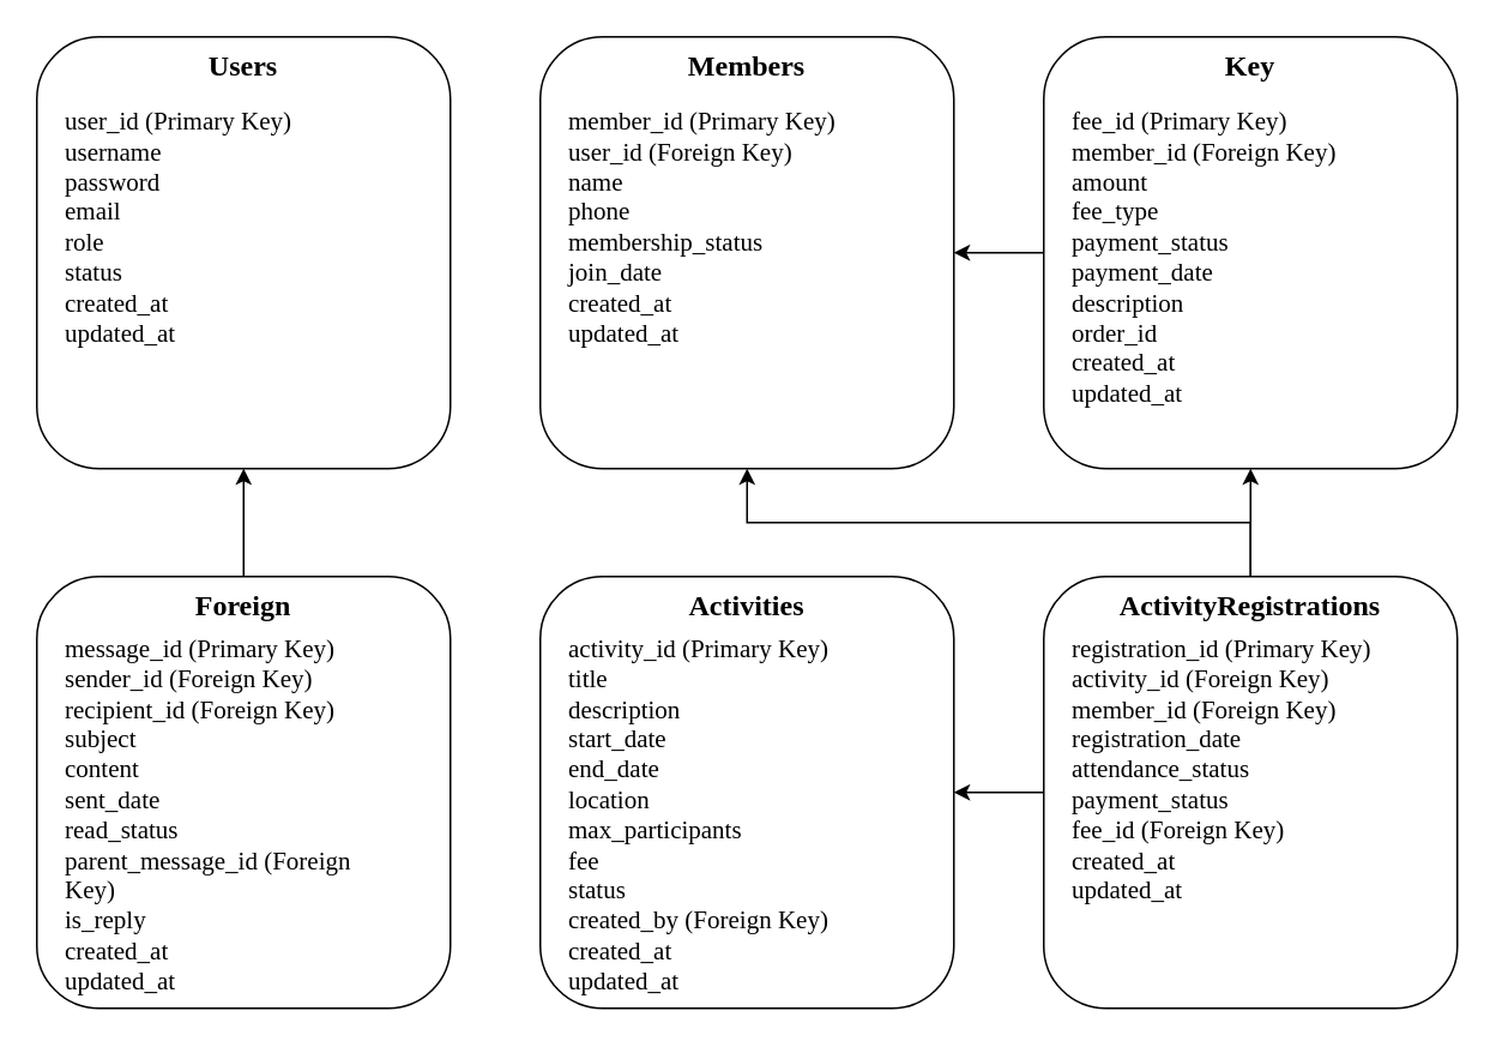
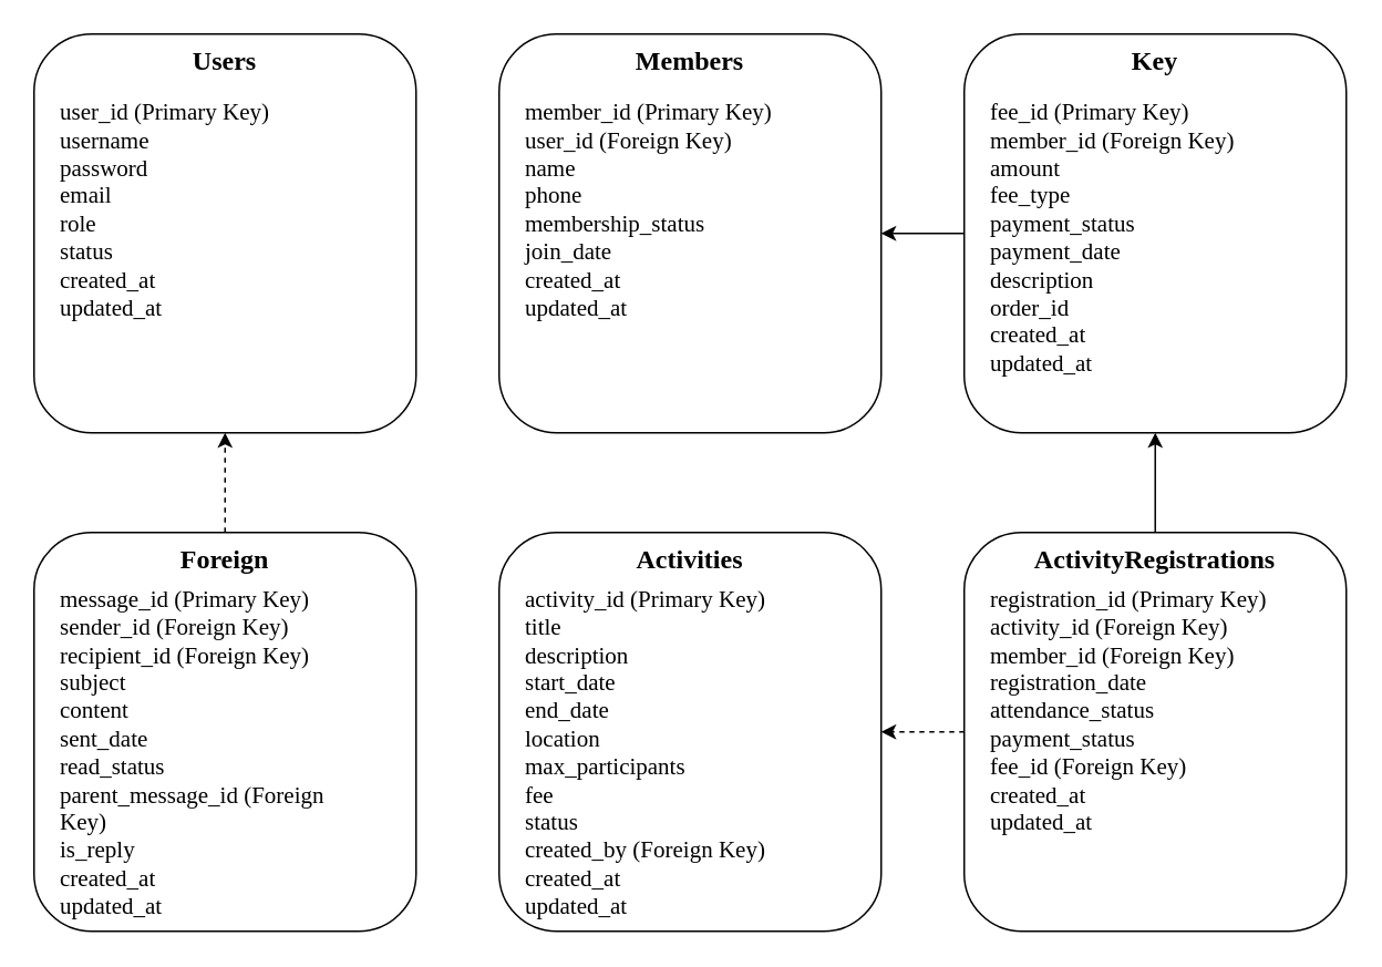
  <mxCell id="0" />
  <mxCell id="1" parent="0" />
  <mxCell id="2" value="Users" style="rounded=1;whiteSpace=wrap;html=1;verticalAlign=top;fontStyle=1;fontSize=16;labelBackgroundColor=none;fontFamily=Verdana;" parent="1" vertex="1"><mxGeometry x="20" y="20" width="230" height="240" as="geometry" /></mxCell>
  <mxCell id="3" value="user_id (Primary Key)&lt;br&gt;username&lt;br&gt;password&lt;br&gt;email&lt;br&gt;role&lt;br&gt;status&lt;br&gt;created_at&lt;br&gt;updated_at" style="text;html=1;fontSize=14;rounded=0;labelBackgroundColor=none;fontFamily=Verdana;" parent="2" vertex="1"><mxGeometry x="14.375" y="32.727" width="215.625" height="185.455" as="geometry" /></mxCell>
  <mxCell id="4" value="Members" style="rounded=1;whiteSpace=wrap;html=1;fontSize=16;verticalAlign=top;fontStyle=1;labelBackgroundColor=none;fontFamily=Verdana;" parent="1" vertex="1"><mxGeometry x="300" y="20" width="230" height="240" as="geometry" /></mxCell>
  <mxCell id="5" value="member_id (Primary Key)&lt;br&gt;user_id (Foreign Key)&lt;br&gt;name&lt;br&gt;phone&lt;br&gt;membership_status&lt;br&gt;join_date&lt;br&gt;created_at&lt;br&gt;updated_at" style="text;html=1;fontSize=14;labelBackgroundColor=none;fontFamily=Verdana;" parent="4" vertex="1"><mxGeometry x="14.375" y="32.727" width="215.625" height="185.455" as="geometry" /></mxCell>
  <mxCell id="6" value="Activities" style="rounded=1;whiteSpace=wrap;html=1;fontSize=16;verticalAlign=top;fontStyle=1;labelBackgroundColor=none;fontFamily=Verdana;" parent="1" vertex="1"><mxGeometry x="300" y="320" width="230" height="240" as="geometry" /></mxCell>
  <mxCell id="7" value="activity_id (Primary Key)&lt;br&gt;title&lt;br&gt;description&lt;br&gt;start_date&lt;br&gt;end_date&lt;br&gt;location&lt;br&gt;max_participants&lt;br&gt;fee&lt;br&gt;status&lt;br&gt;created_by (Foreign Key)&lt;br&gt;created_at&lt;br&gt;updated_at" style="text;html=1;fontSize=14;labelBackgroundColor=none;fontFamily=Verdana;" parent="6" vertex="1"><mxGeometry x="14.375" y="26.364" width="215.625" height="187.276" as="geometry" /></mxCell>
  <mxCell id="8" value="ActivityRegistrations" style="rounded=1;whiteSpace=wrap;html=1;fontSize=16;verticalAlign=top;fontStyle=1;labelBackgroundColor=none;fontFamily=Verdana;" parent="1" vertex="1"><mxGeometry x="580" y="320" width="230" height="240" as="geometry" /></mxCell>
  <mxCell id="9" value="registration_id (Primary Key)&lt;br&gt;activity_id (Foreign Key)&lt;br&gt;member_id (Foreign Key)&lt;br&gt;registration_date&lt;br&gt;attendance_status&lt;br&gt;payment_status&lt;br&gt;fee_id (Foreign Key)&lt;br&gt;created_at&lt;br&gt;updated_at" style="text;html=1;fontSize=14;labelBackgroundColor=none;fontFamily=Verdana;" parent="8" vertex="1"><mxGeometry x="13.855" y="26.364" width="216.145" height="180" as="geometry" /></mxCell>
  <mxCell id="10" value="Key" style="rounded=1;whiteSpace=wrap;html=1;fontSize=16;verticalAlign=top;fontStyle=1;labelBackgroundColor=none;fontFamily=Verdana;" parent="1" vertex="1"><mxGeometry x="580" y="20" width="230" height="240" as="geometry" /></mxCell>
  <mxCell id="11" value="fee_id (Primary Key)&lt;br&gt;member_id (Foreign Key)&lt;br&gt;amount&lt;br&gt;fee_type&lt;br&gt;payment_status&lt;br&gt;payment_date&lt;br&gt;description&lt;br&gt;order_id&lt;br&gt;created_at&lt;br&gt;updated_at" style="text;html=1;fontSize=14;labelBackgroundColor=none;fontFamily=Verdana;" parent="10" vertex="1"><mxGeometry x="14.375" y="32.727" width="215.625" height="185.455" as="geometry" /></mxCell>
  <mxCell id="12" value="Foreign" style="rounded=1;html=1;fontSize=16;verticalAlign=top;fontStyle=1;whiteSpace=wrap;labelBackgroundColor=none;fontFamily=Verdana;" parent="1" vertex="1"><mxGeometry x="20" y="320" width="230" height="240" as="geometry" /></mxCell>
  <mxCell id="13" value="message_id (Primary Key)&lt;br&gt;sender_id (Foreign Key)&lt;br&gt;recipient_id (Foreign Key)&lt;br&gt;subject&lt;br&gt;content&lt;br&gt;sent_date&lt;br&gt;read_status&lt;br&gt;parent_message_id (Foreign&amp;nbsp;&lt;div&gt;Key)&lt;br&gt;is_reply&lt;br&gt;created_at&lt;br&gt;updated_at&lt;/div&gt;" style="text;html=1;fontSize=14;labelBackgroundColor=none;fontFamily=Verdana;" parent="12" vertex="1"><mxGeometry x="14.375" y="26.37" width="204.125" height="198.19" as="geometry" /></mxCell>
- <mxCell id="14" style="edgeStyle=orthogonalEdgeStyle;rounded=0;orthogonalLoop=1;html=1;fontSize=14;labelBackgroundColor=none;fontColor=default;fontFamily=Verdana;" parent="1" source="8" target="6" edge="1"><mxGeometry relative="1" as="geometry" /></mxCell>
+ <mxCell id="14" style="edgeStyle=orthogonalEdgeStyle;rounded=0;orthogonalLoop=1;html=1;fontSize=14;labelBackgroundColor=none;fontColor=default;fontFamily=Verdana;dashed=1;" parent="1" source="8" target="6" edge="1"><mxGeometry relative="1" as="geometry" /></mxCell>
  <mxCell id="15" style="edgeStyle=orthogonalEdgeStyle;rounded=0;orthogonalLoop=1;html=1;fontSize=14;labelBackgroundColor=none;fontColor=default;fontFamily=Verdana;" parent="1" source="8" target="10" edge="1"><mxGeometry relative="1" as="geometry" /></mxCell>
  <mxCell id="16" style="edgeStyle=orthogonalEdgeStyle;rounded=0;orthogonalLoop=1;html=1;fontSize=14;labelBackgroundColor=none;fontColor=default;fontFamily=Verdana;" parent="1" source="10" target="4" edge="1"><mxGeometry relative="1" as="geometry" /></mxCell>
- <mxCell id="17" style="edgeStyle=orthogonalEdgeStyle;rounded=0;orthogonalLoop=1;html=1;fontSize=14;labelBackgroundColor=none;fontColor=default;fontFamily=Verdana;" parent="1" source="12" target="2" edge="1"><mxGeometry relative="1" as="geometry" /></mxCell>
- <mxCell id="18" value="" style="endArrow=classic;html=1;rounded=0;entryX=0.5;entryY=1;entryDx=0;entryDy=0;exitX=0.5;exitY=0;exitDx=0;exitDy=0;labelBackgroundColor=none;fontColor=default;fontFamily=Verdana;" edge="1" parent="1" source="8" target="4"><mxGeometry width="50" height="50" relative="1" as="geometry"><mxPoint x="460" y="350" as="sourcePoint" /><mxPoint x="510" y="300" as="targetPoint" /><Array as="points"><mxPoint x="695" y="290" /><mxPoint x="415" y="290" /></Array></mxGeometry></mxCell>
+ <mxCell id="17" style="edgeStyle=orthogonalEdgeStyle;rounded=0;orthogonalLoop=1;html=1;fontSize=14;labelBackgroundColor=none;fontColor=default;fontFamily=Verdana;dashed=1;" parent="1" source="12" target="2" edge="1"><mxGeometry relative="1" as="geometry" /></mxCell>
